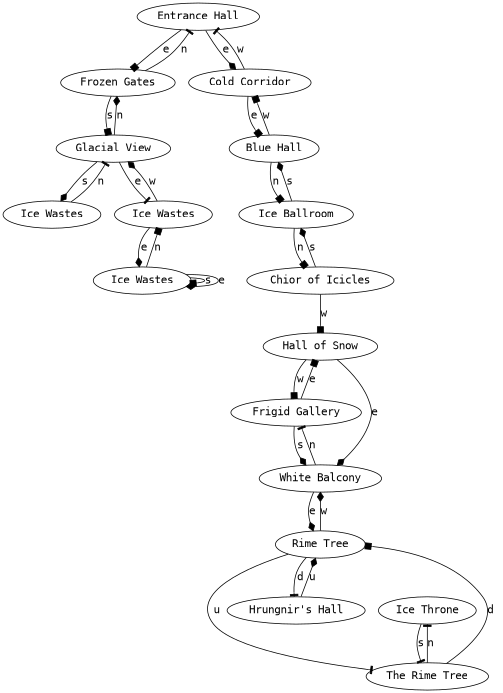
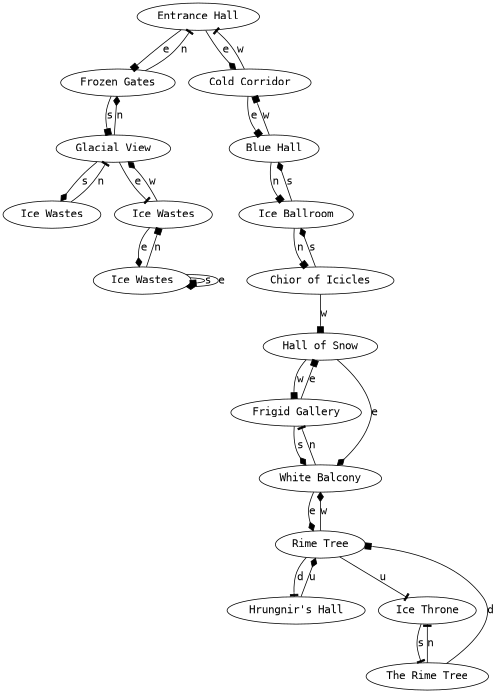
  digraph {
    fontname="DejaVu Sans Mono"
    node [fontname="DejaVu Sans Mono"]
    edge [arrowhead=diamond fontname="DejaVu Sans Mono"]
    n1 [label="Entrance Hall"]
    n2 [label="Frozen Gates"]
    n3 [label="Cold Corridor"]
    n4 [label="Glacial View"]
    n5 [label="Blue Hall"]
    n6 [label="Ice Wastes"]
    n7 [label="Ice Wastes"]
    n8 [label="Ice Ballroom"]
    n9 [label="Ice Wastes"]
    n10 [label="Chior of Icicles"]
    n11 [label="Hall of Snow"]
    n12 [label="Frigid Gallery"]
    n13 [label="White Balcony"]
    n14 [label="Rime Tree"]
    n15 [label="The Rime Tree"]
    n16 [label="Hrungnir's Hall"]
    n17 [label="Ice Throne"]
    n1 -> n2 [arrowhead=box label=e]
    n1 -> n3 [label=e]
    n2 -> n1 [arrowhead=tee label=n]
    n2 -> n4 [arrowhead=box label=s]
    n3 -> n1 [arrowhead=tee label=w]
    n3 -> n5 [arrowhead=box label=e]
    n4 -> n2 [label=n]
    n4 -> n6 [label=s]
    n4 -> n7 [arrowhead=tee label=e]
    n5 -> n3 [arrowhead=box label=w]
    n5 -> n8 [arrowhead=box label=n]
    n6 -> n4 [arrowhead=tee label=n]
    n7 -> n4 [label=w]
    n7 -> n9 [label=e]
    n8 -> n5 [label=s]
    n8 -> n10 [arrowhead=box label=n]
    n9 -> n7 [arrowhead=box label=n]
    n9 -> n9 [arrowhead=box label=s]
    n9 -> n9 [label=e]
    n10 -> n8 [label=s]
    n10 -> n11 [arrowhead=box label=w]
    n11 -> n12 [arrowhead=box label=w]
    n11 -> n13 [label=e]
    n12 -> n11 [arrowhead=box label=e]
    n12 -> n13 [label=s]
    n13 -> n12 [arrowhead=tee label=n]
    n13 -> n14 [label=e]
    n14 -> n13 [label=w]
-   n14 -> n15 [arrowhead=tee label=u]
+   n14 -> n17 [arrowhead=tee label=u]
    n14 -> n16 [arrowhead=tee label=d]
    n15 -> n14 [arrowhead=box label=d]
    n15 -> n17 [arrowhead=tee label=n]
    n16 -> n14 [label=u]
    n17 -> n15 [arrowhead=tee label=s]
  }
